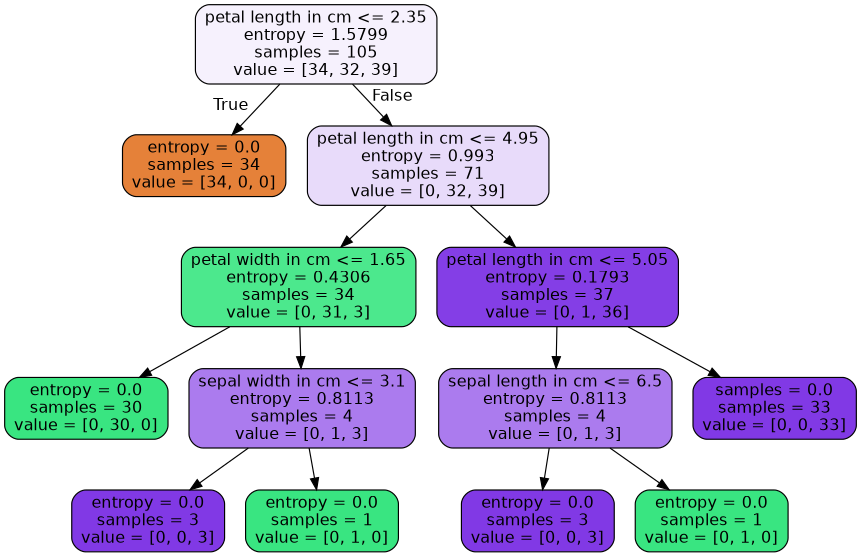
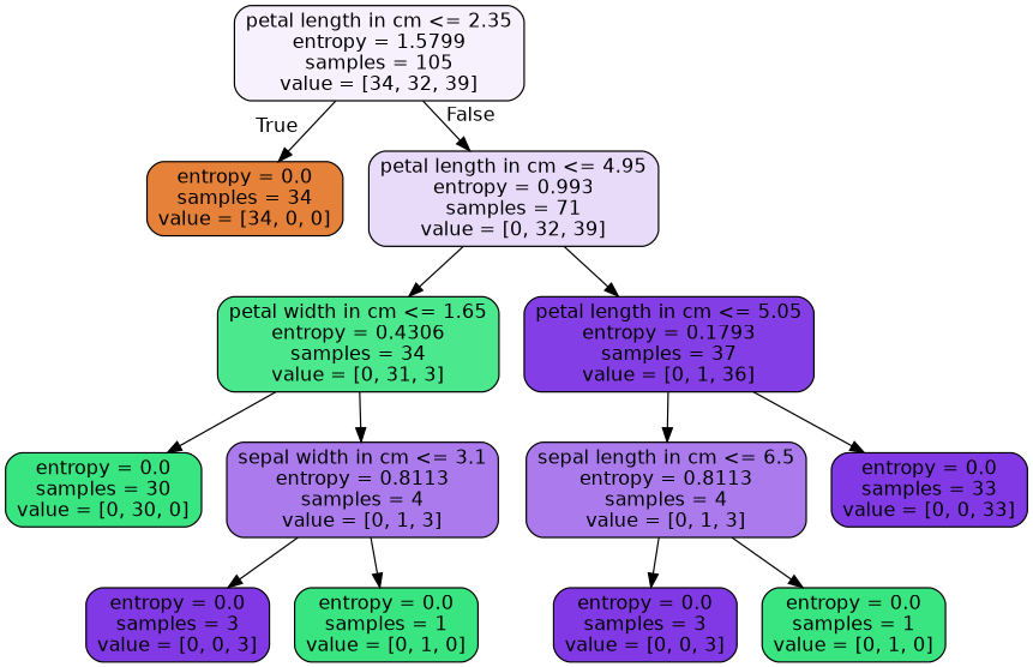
  digraph {
    fontname="DejaVu Sans"
    node [color=black fillcolor="#39e581ff" fontname="DejaVu Sans" shape=box style="filled, rounded"]
    edge [fontname="DejaVu Sans"]
    n1 [fillcolor="#8139e512" label="petal length in cm <= 2.35\nentropy = 1.5799\nsamples = 105\nvalue = [34, 32, 39]"]
    n2 [fillcolor="#e58139ff" label="entropy = 0.0\nsamples = 34\nvalue = [34, 0, 0]"]
    n3 [fillcolor="#8139e52e" label="petal length in cm <= 4.95\nentropy = 0.993\nsamples = 71\nvalue = [0, 32, 39]"]
    n4 [fillcolor="#39e581e6" label="petal width in cm <= 1.65\nentropy = 0.4306\nsamples = 34\nvalue = [0, 31, 3]"]
    n5 [fillcolor="#8139e5f8" label="petal length in cm <= 5.05\nentropy = 0.1793\nsamples = 37\nvalue = [0, 1, 36]"]
    n6 [label="entropy = 0.0\nsamples = 30\nvalue = [0, 30, 0]"]
    n7 [fillcolor="#8139e5aa" label="sepal width in cm <= 3.1\nentropy = 0.8113\nsamples = 4\nvalue = [0, 1, 3]"]
    n8 [fillcolor="#8139e5ff" label="entropy = 0.0\nsamples = 3\nvalue = [0, 0, 3]"]
    n9 [label="entropy = 0.0\nsamples = 1\nvalue = [0, 1, 0]"]
    n10 [fillcolor="#8139e5aa" label="sepal length in cm <= 6.5\nentropy = 0.8113\nsamples = 4\nvalue = [0, 1, 3]"]
-   n11 [fillcolor="#8139e5ff" label="samples = 0.0\nsamples = 33\nvalue = [0, 0, 33]"]
+   n11 [fillcolor="#8139e5ff" label="entropy = 0.0\nsamples = 33\nvalue = [0, 0, 33]"]
    n12 [fillcolor="#8139e5ff" label="entropy = 0.0\nsamples = 3\nvalue = [0, 0, 3]"]
    n13 [label="entropy = 0.0\nsamples = 1\nvalue = [0, 1, 0]"]
    n1 -> n2 [headlabel=True labelangle=45 labeldistance=2.5]
    n1 -> n3 [headlabel=False labelangle=-45 labeldistance=2.5]
    n3 -> n4
    n3 -> n5
    n4 -> n6
    n4 -> n7
    n5 -> n10
    n5 -> n11
    n7 -> n8
    n7 -> n9
    n10 -> n12
    n10 -> n13
  }
